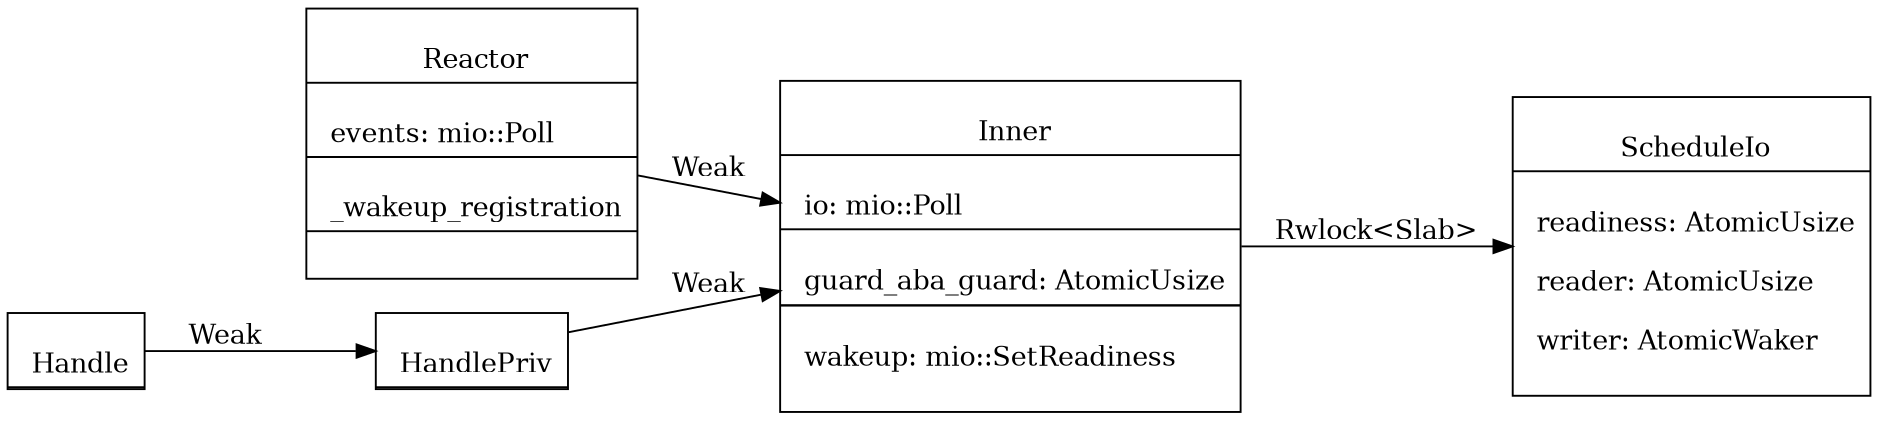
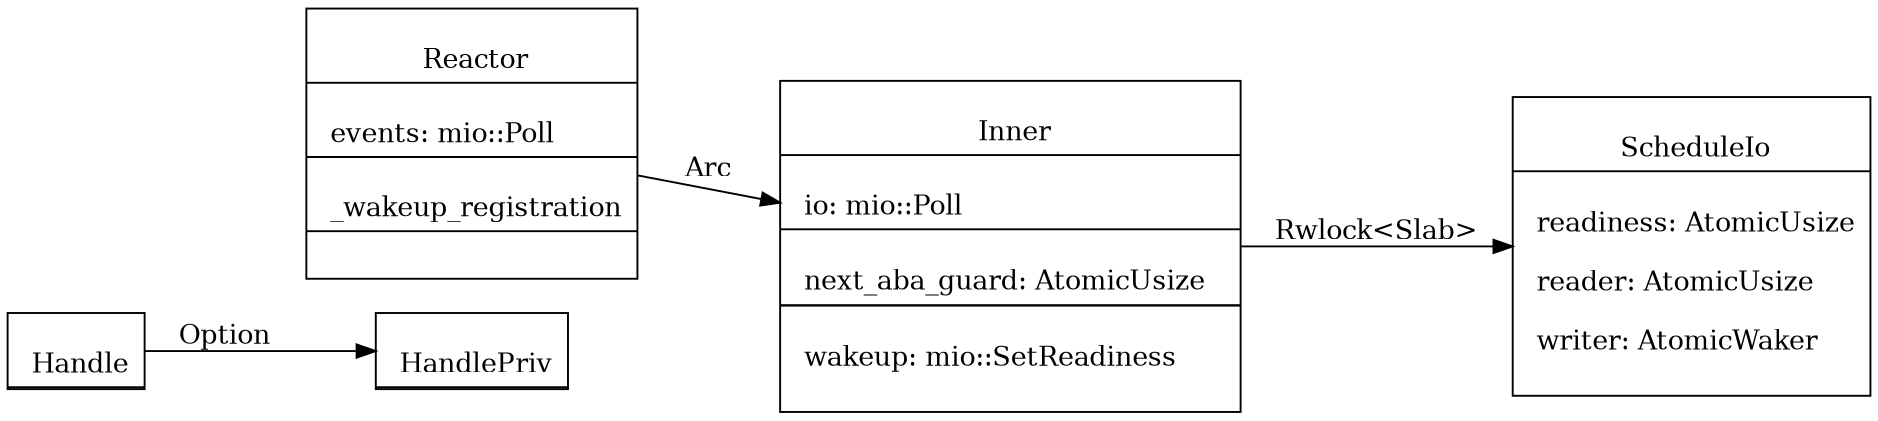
  digraph {
    newrank=true
    rankdir=LR
    node [shape=record]
    edge [tailport=inner]
    n1 [label="{{\n      Reactor |\n      events: mio::Poll\l|\n      <inner> inner: Arc Inner|\n      _wakeup_registration|\n    }}"]
-   n2 [label="{{\n      Inner|\n      io:  mio::Poll\l|\n      guard_aba_guard: AtomicUsize\l|\n      <scheduleio> io_dispatch: RwLock Slab ScheduleIo \l|\n      wakeup: mio::SetReadiness\l\n    }}"]
+   n2 [label="{{\n      Inner|\n      io:  mio::Poll\l|\n      next_aba_guard: AtomicUsize\l|\n      <scheduleio> io_dispatch: RwLock Slab ScheduleIo \l|\n      wakeup: mio::SetReadiness\l\n    }}"]
    n3 [label="{{\n      ScheduleIo|\n      readiness: AtomicUsize\l\n      reader: AtomicUsize\l\n      writer: AtomicWaker\l\n    }}"]
    n4 [label="{{\n      Handle |\n      <inner> inner \l\n    }}"]
    n5 [label="{{\n      HandlePriv|\n      <inner> inner \l\n    }}"]
-   n1 -> n2 [label=Weak]
+   n1 -> n2 [label=Arc]
    n2 -> n3 [label="Rwlock\<Slab\>" tailport=scheduleio]
-   n4 -> n5 [label=Weak]
-   n5 -> n2 [label=Weak]
+   n4 -> n5 [label=Option]
  }
